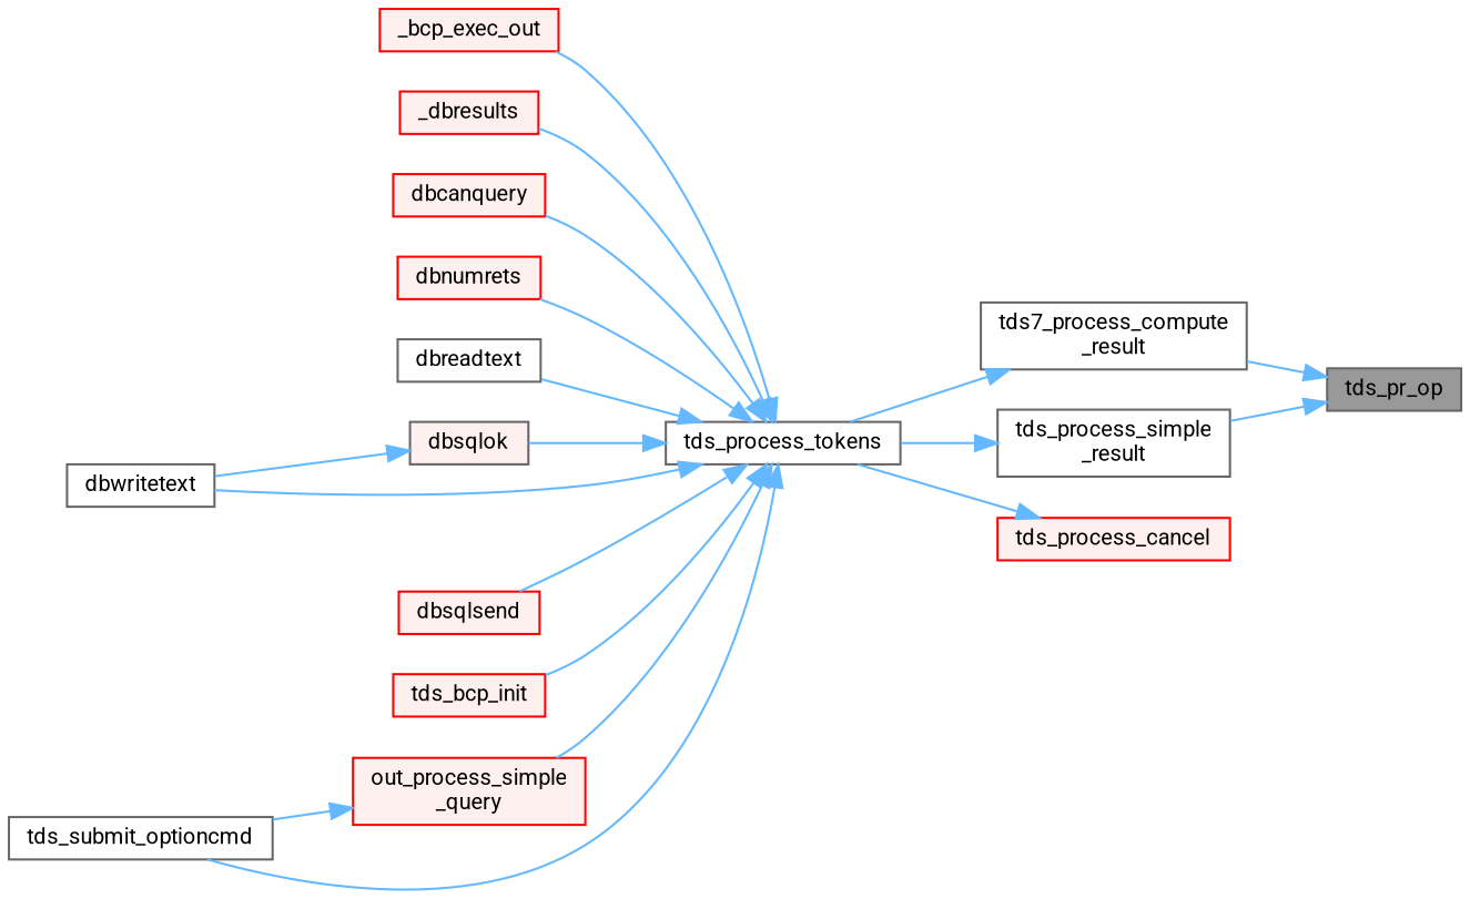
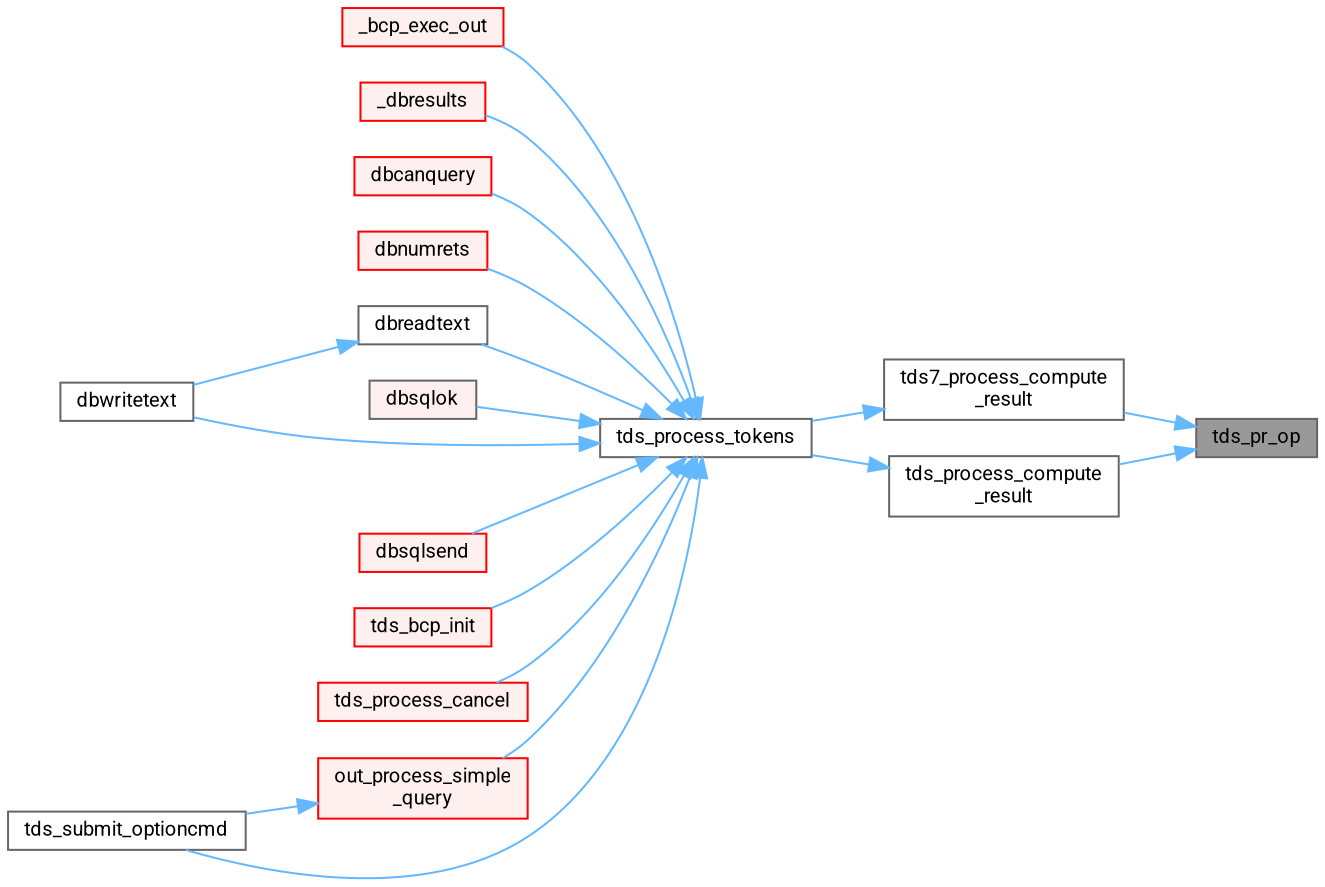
  digraph {
    fontname=Roboto
    rankdir=RL
    node [color=red fillcolor="#FFF0F0" fontname=Roboto fontsize=10 shape=box style=filled]
    edge [color=steelblue1 dir=back fontname=Roboto fontsize=10 labelfontname=Helvetica labelfontsize=10 style=solid]
    n1 [color=gray40 fillcolor=grey60 fontcolor=black height=0.2 label=tds_pr_op width=0.4]
    n2 [color=grey40 fillcolor=white height=0.2 label="tds7_process_compute\l_result" width=0.4]
-   n3 [color=grey40 fillcolor=white height=0.2 label="tds_process_simple\l_result" width=0.4]
+   n3 [color=grey40 fillcolor=white height=0.2 label="tds_process_compute\l_result" width=0.4]
    n4 [color=grey40 fillcolor=white height=0.2 label=tds_process_tokens width=0.4]
    n5 [height=0.2 label=_bcp_exec_out width=0.4]
    n6 [height=0.2 label=_dbresults width=0.4]
    n7 [height=0.2 label=dbcanquery width=0.4]
    n8 [height=0.2 label=dbnumrets width=0.4]
    n9 [color=grey40 fillcolor=white height=0.2 label=dbreadtext width=0.4]
    n10 [color=grey40 height=0.2 label=dbsqlok width=0.4]
    n11 [color=grey40 fillcolor=white height=0.2 label=dbwritetext width=0.4]
    n12 [height=0.2 label=dbsqlsend width=0.4]
    n13 [height=0.2 label=tds_bcp_init width=0.4]
    n14 [height=0.2 label=tds_process_cancel width=0.4]
    n15 [height=0.2 label="out_process_simple\l_query" width=0.4]
    n16 [color=grey40 fillcolor=white height=0.2 label=tds_submit_optioncmd width=0.4]
    n1 -> n2
    n1 -> n3
    n2 -> n4
    n3 -> n4
    n4 -> n5
    n4 -> n6
    n4 -> n7
    n4 -> n8
    n4 -> n9
    n4 -> n10
    n4 -> n11
    n4 -> n12
    n4 -> n13
-   n14 -> n4
+   n4 -> n14
    n4 -> n15
    n4 -> n16
-   n10 -> n11
+   n9 -> n11
    n15 -> n16
  }
